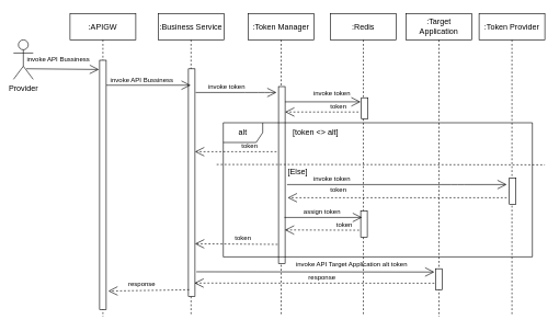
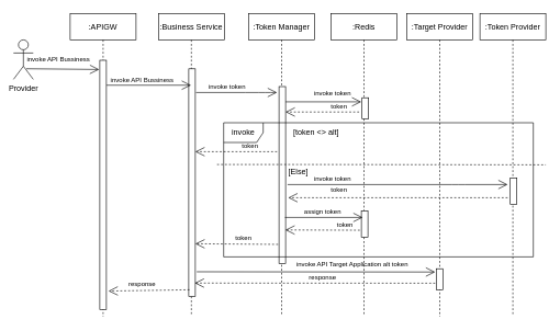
  <mxCell id="0" />
  <mxCell id="1" parent="0" />
  <mxCell id="2" value=":Token Manager" style="shape=umlLifeline;perimeter=lifelinePerimeter;whiteSpace=wrap;html=1;container=1;collapsible=0;recursiveResize=0;outlineConnect=0;" parent="1" vertex="1"><mxGeometry x="377" y="20" width="100" height="460" as="geometry" /></mxCell>
  <mxCell id="3" value="" style="html=1;points=[];perimeter=orthogonalPerimeter;" parent="2" vertex="1"><mxGeometry x="46" y="111" width="10" height="269" as="geometry" /></mxCell>
  <mxCell id="4" value=":Token Provider" style="shape=umlLifeline;perimeter=lifelinePerimeter;whiteSpace=wrap;html=1;container=1;collapsible=0;recursiveResize=0;outlineConnect=0;" parent="1" vertex="1"><mxGeometry x="728" y="20" width="100" height="460" as="geometry" /></mxCell>
  <mxCell id="5" value=":Business Service" style="shape=umlLifeline;perimeter=lifelinePerimeter;whiteSpace=wrap;html=1;container=1;collapsible=0;recursiveResize=0;outlineConnect=0;" parent="1" vertex="1"><mxGeometry x="240" y="20" width="100" height="460" as="geometry" /></mxCell>
  <mxCell id="6" value="" style="html=1;points=[];perimeter=orthogonalPerimeter;" parent="5" vertex="1"><mxGeometry x="46" y="84" width="10" height="346" as="geometry" /></mxCell>
  <mxCell id="7" value="Provider" style="shape=umlActor;verticalLabelPosition=bottom;verticalAlign=top;html=1;" parent="1" vertex="1"><mxGeometry y="60" width="30" height="60" as="geometry" x="20" /></mxCell>
  <mxCell id="8" value="" style="endArrow=open;endFill=1;endSize=12;html=1;exitX=0.059;exitY=1.244;exitDx=0;exitDy=0;exitPerimeter=0;" parent="1" source="9" edge="1"><mxGeometry width="160" relative="1" as="geometry"><mxPoint x="71" y="105" as="sourcePoint" /><mxPoint x="150" y="105" as="targetPoint" /></mxGeometry></mxCell>
  <mxCell id="9" value="&lt;font style=&quot;font-size: 10px&quot;&gt;invoke API Bussiness&lt;/font&gt;" style="text;html=1;align=center;verticalAlign=middle;resizable=0;points=[];autosize=1;" parent="1" vertex="1"><mxGeometry x="33" y="79" width="110" height="20" as="geometry" /></mxCell>
  <mxCell id="10" value="" style="endArrow=open;endFill=1;endSize=12;html=1;" parent="1" edge="1"><mxGeometry width="160" relative="1" as="geometry"><mxPoint x="297" y="140" as="sourcePoint" /><mxPoint x="420" y="140" as="targetPoint" /><Array as="points"><mxPoint x="382" y="140" /><mxPoint x="412" y="140" /></Array></mxGeometry></mxCell>
  <mxCell id="11" value="&lt;font style=&quot;font-size: 10px&quot;&gt;invoke token&lt;/font&gt;" style="text;html=1;align=center;verticalAlign=middle;resizable=0;points=[];autosize=1;" parent="1" vertex="1"><mxGeometry x="309" y="120" width="70" height="20" as="geometry" /></mxCell>
  <mxCell id="12" value=":Redis" style="shape=umlLifeline;perimeter=lifelinePerimeter;whiteSpace=wrap;html=1;container=1;collapsible=0;recursiveResize=0;outlineConnect=0;" parent="1" vertex="1"><mxGeometry x="502" y="20" width="100" height="460" as="geometry" /></mxCell>
  <mxCell id="13" value="" style="html=1;points=[];perimeter=orthogonalPerimeter;" parent="12" vertex="1"><mxGeometry x="47" y="128" width="10" height="32" as="geometry" /></mxCell>
  <mxCell id="14" value="" style="html=1;points=[];perimeter=orthogonalPerimeter;" parent="12" vertex="1"><mxGeometry x="46" y="300" width="10" height="40" as="geometry" /></mxCell>
  <mxCell id="15" value="&lt;font style=&quot;font-size: 10px&quot;&gt;invoke token&lt;/font&gt;" style="text;html=1;align=center;verticalAlign=middle;resizable=0;points=[];autosize=1;" parent="1" vertex="1"><mxGeometry x="469" y="131" width="70" height="20" as="geometry" /></mxCell>
  <mxCell id="16" value="" style="endArrow=open;endFill=1;endSize=12;html=1;entryX=-0.119;entryY=0.193;entryDx=0;entryDy=0;entryPerimeter=0;" parent="1" source="3" target="13" edge="1"><mxGeometry width="160" relative="1" as="geometry"><mxPoint x="459" y="153" as="sourcePoint" /><mxPoint x="560" y="151" as="targetPoint" /></mxGeometry></mxCell>
  <mxCell id="17" value="" style="endArrow=open;endFill=1;endSize=12;html=1;dashed=1;exitX=-0.436;exitY=0.677;exitDx=0;exitDy=0;exitPerimeter=0;" parent="1" source="13" target="3" edge="1"><mxGeometry width="160" relative="1" as="geometry"><mxPoint x="599" y="170" as="sourcePoint" /><mxPoint x="449" y="170" as="targetPoint" /></mxGeometry></mxCell>
- <mxCell id="18" value="alt" style="shape=umlFrame;whiteSpace=wrap;html=1;" parent="1" vertex="1"><mxGeometry x="339" y="186" width="470" height="204" as="geometry" /></mxCell>
+ <mxCell id="18" value="invoke" style="shape=umlFrame;whiteSpace=wrap;html=1;" parent="1" vertex="1"><mxGeometry x="339" y="186" width="470" height="204" as="geometry" /></mxCell>
  <mxCell id="19" value="[token &amp;lt;&amp;gt; alt]" style="text;html=1;resizable=0;autosize=1;align=center;verticalAlign=middle;points=[];fillColor=none;strokeColor=none;rounded=0;" parent="1" vertex="1"><mxGeometry x="434" y="190" width="90" height="20" as="geometry" /></mxCell>
  <mxCell id="20" value="&lt;font style=&quot;font-size: 10px&quot;&gt;token&lt;/font&gt;" style="text;html=1;align=center;verticalAlign=middle;resizable=0;points=[];autosize=1;" parent="1" vertex="1"><mxGeometry x="494" y="151" width="40" height="20" as="geometry" /></mxCell>
  <mxCell id="21" value="" style="endArrow=open;endFill=1;endSize=12;html=1;dashed=1;" parent="1" edge="1"><mxGeometry width="160" relative="1" as="geometry"><mxPoint x="420" y="230" as="sourcePoint" /><mxPoint x="296" y="230" as="targetPoint" /></mxGeometry></mxCell>
  <mxCell id="22" value="&lt;font style=&quot;font-size: 10px&quot;&gt;token&lt;/font&gt;" style="text;html=1;align=center;verticalAlign=middle;resizable=0;points=[];autosize=1;" parent="1" vertex="1"><mxGeometry x="359" y="210" width="40" height="20" as="geometry" /></mxCell>
  <mxCell id="23" value="" style="endArrow=none;endFill=0;endSize=12;html=1;dashed=1;" parent="1" edge="1"><mxGeometry width="160" relative="1" as="geometry"><mxPoint x="329" y="249.5" as="sourcePoint" /><mxPoint x="828" y="250" as="targetPoint" /><Array as="points"><mxPoint x="459" y="249.5" /></Array></mxGeometry></mxCell>
  <mxCell id="24" value="[Else]" style="text;html=1;resizable=0;autosize=1;align=center;verticalAlign=middle;points=[];fillColor=none;strokeColor=none;rounded=0;" parent="1" vertex="1"><mxGeometry x="427" y="250" width="50" height="20" as="geometry" /></mxCell>
  <mxCell id="25" value="" style="html=1;points=[];perimeter=orthogonalPerimeter;" parent="1" vertex="1"><mxGeometry x="774" y="270" width="10" height="40" as="geometry" /></mxCell>
  <mxCell id="26" value="" style="endArrow=open;endFill=1;endSize=12;html=1;entryX=-0.394;entryY=0.249;entryDx=0;entryDy=0;entryPerimeter=0;" parent="1" target="25" edge="1"><mxGeometry width="160" relative="1" as="geometry"><mxPoint x="436" y="280" as="sourcePoint" /><mxPoint x="764.5" y="280" as="targetPoint" /><Array as="points"><mxPoint x="695" y="280" /></Array></mxGeometry></mxCell>
  <mxCell id="27" value="&lt;font style=&quot;font-size: 10px&quot;&gt;invoke token&lt;/font&gt;" style="text;html=1;align=center;verticalAlign=middle;resizable=0;points=[];autosize=1;" parent="1" vertex="1"><mxGeometry x="469" y="260" width="70" height="20" as="geometry" /></mxCell>
  <mxCell id="28" value="" style="endArrow=open;endFill=1;endSize=12;html=1;dashed=1;" parent="1" edge="1"><mxGeometry width="160" relative="1" as="geometry"><mxPoint x="770" y="300" as="sourcePoint" /><mxPoint x="437" y="300" as="targetPoint" /></mxGeometry></mxCell>
  <mxCell id="29" value="&lt;font style=&quot;font-size: 10px&quot;&gt;token&lt;/font&gt;" style="text;html=1;align=center;verticalAlign=middle;resizable=0;points=[];autosize=1;" parent="1" vertex="1"><mxGeometry x="494" y="278" width="40" height="20" as="geometry" /></mxCell>
  <mxCell id="30" value="" style="endArrow=open;endFill=1;endSize=12;html=1;entryX=1.175;entryY=0;entryDx=0;entryDy=0;entryPerimeter=0;" parent="1" target="33" edge="1"><mxGeometry width="160" relative="1" as="geometry"><mxPoint x="432" y="330" as="sourcePoint" /><mxPoint x="558" y="330" as="targetPoint" /></mxGeometry></mxCell>
  <mxCell id="31" value="" style="endArrow=open;endFill=1;endSize=12;html=1;dashed=1;exitX=1.067;exitY=0.97;exitDx=0;exitDy=0;exitPerimeter=0;" parent="1" source="33" edge="1"><mxGeometry width="160" relative="1" as="geometry"><mxPoint x="558" y="349" as="sourcePoint" /><mxPoint x="432.68" y="349" as="targetPoint" /></mxGeometry></mxCell>
  <mxCell id="32" value="" style="endArrow=open;endFill=1;endSize=12;html=1;dashed=1;exitX=-0.141;exitY=0.892;exitDx=0;exitDy=0;exitPerimeter=0;" parent="1" source="3" edge="1"><mxGeometry width="160" relative="1" as="geometry"><mxPoint x="428" y="370" as="sourcePoint" /><mxPoint x="296" y="370" as="targetPoint" /><Array as="points" /></mxGeometry></mxCell>
  <mxCell id="33" value="&lt;font style=&quot;font-size: 10px&quot;&gt;token&lt;/font&gt;" style="text;html=1;align=center;verticalAlign=middle;resizable=0;points=[];autosize=1;" parent="1" vertex="1"><mxGeometry x="503" y="330" width="40" height="20" as="geometry" /></mxCell>
  <mxCell id="34" value="&lt;font style=&quot;font-size: 10px&quot;&gt;token&lt;/font&gt;" style="text;html=1;align=center;verticalAlign=middle;resizable=0;points=[];autosize=1;" parent="1" vertex="1"><mxGeometry x="349" y="350" width="40" height="20" as="geometry" /></mxCell>
  <mxCell id="35" value="&lt;font style=&quot;font-size: 10px&quot;&gt;assign token&lt;/font&gt;" style="text;html=1;align=center;verticalAlign=middle;resizable=0;points=[];autosize=1;" parent="1" vertex="1"><mxGeometry x="454" y="310" width="70" height="20" as="geometry" /></mxCell>
  <mxCell id="36" value=":APIGW" style="shape=umlLifeline;perimeter=lifelinePerimeter;whiteSpace=wrap;html=1;container=1;collapsible=0;recursiveResize=0;outlineConnect=0;" parent="1" vertex="1"><mxGeometry x="106" y="20" width="100" height="461" as="geometry" /></mxCell>
  <mxCell id="37" value="" style="html=1;points=[];perimeter=orthogonalPerimeter;" parent="36" vertex="1"><mxGeometry x="45" y="71" width="10" height="379" as="geometry" /></mxCell>
- <mxCell id="38" value=":Target Application" style="shape=umlLifeline;perimeter=lifelinePerimeter;whiteSpace=wrap;html=1;container=1;collapsible=0;recursiveResize=0;outlineConnect=0;" parent="1" vertex="1"><mxGeometry x="617" y="20" width="100" height="461" as="geometry" /></mxCell>
+ <mxCell id="38" value=":Target Provider" style="shape=umlLifeline;perimeter=lifelinePerimeter;whiteSpace=wrap;html=1;container=1;collapsible=0;recursiveResize=0;outlineConnect=0;" parent="1" vertex="1"><mxGeometry x="617" y="20" width="100" height="461" as="geometry" /></mxCell>
  <mxCell id="39" value="" style="html=1;points=[];perimeter=orthogonalPerimeter;" parent="38" vertex="1"><mxGeometry x="45" y="388" width="10" height="32" as="geometry" /></mxCell>
  <mxCell id="40" value="&lt;font style=&quot;font-size: 10px&quot;&gt;invoke API Bussiness&lt;/font&gt;" style="text;html=1;align=center;verticalAlign=middle;resizable=0;points=[];autosize=1;" parent="1" vertex="1"><mxGeometry x="160" y="110" width="110" height="20" as="geometry" /></mxCell>
  <mxCell id="41" value="" style="endArrow=open;endFill=1;endSize=12;html=1;exitX=1.026;exitY=0.1;exitDx=0;exitDy=0;exitPerimeter=0;" parent="1" source="37" target="5" edge="1"><mxGeometry width="160" relative="1" as="geometry"><mxPoint x="191" y="125" as="sourcePoint" /><mxPoint x="270" y="125" as="targetPoint" /></mxGeometry></mxCell>
  <mxCell id="42" value="" style="endArrow=open;endFill=1;endSize=12;html=1;exitX=1.211;exitY=0.892;exitDx=0;exitDy=0;exitPerimeter=0;" parent="1" source="6" edge="1"><mxGeometry width="160" relative="1" as="geometry"><mxPoint x="310" y="417" as="sourcePoint" /><mxPoint x="660" y="413" as="targetPoint" /></mxGeometry></mxCell>
  <mxCell id="43" value="&lt;font style=&quot;font-size: 10px&quot;&gt;invoke API Target Application alt token&lt;/font&gt;" style="text;html=1;align=center;verticalAlign=middle;resizable=0;points=[];autosize=1;" parent="1" vertex="1"><mxGeometry x="439" y="390" width="190" height="20" as="geometry" /></mxCell>
  <mxCell id="44" value="" style="endArrow=open;endFill=1;endSize=12;html=1;entryX=0.909;entryY=0.93;entryDx=0;entryDy=0;entryPerimeter=0;dashed=1;" parent="1" edge="1"><mxGeometry width="160" relative="1" as="geometry"><mxPoint x="660" y="430" as="sourcePoint" /><mxPoint x="295.09" y="429.78" as="targetPoint" /></mxGeometry></mxCell>
  <mxCell id="45" value="&lt;font style=&quot;font-size: 10px&quot;&gt;response&lt;/font&gt;" style="text;html=1;align=center;verticalAlign=middle;resizable=0;points=[];autosize=1;" parent="1" vertex="1"><mxGeometry x="459" y="410" width="60" height="20" as="geometry" /></mxCell>
  <mxCell id="46" value="" style="endArrow=open;endFill=1;endSize=12;html=1;dashed=1;entryX=1.328;entryY=0.926;entryDx=0;entryDy=0;entryPerimeter=0;exitX=0.104;exitY=0.971;exitDx=0;exitDy=0;exitPerimeter=0;" parent="1" source="6" target="37" edge="1"><mxGeometry width="160" relative="1" as="geometry"><mxPoint x="280" y="442" as="sourcePoint" /><mxPoint x="390" y="531" as="targetPoint" /></mxGeometry></mxCell>
  <mxCell id="47" value="&lt;font style=&quot;font-size: 10px&quot;&gt;response&lt;/font&gt;" style="text;html=1;align=center;verticalAlign=middle;resizable=0;points=[];autosize=1;" parent="1" vertex="1"><mxGeometry x="185" y="421" width="60" height="20" as="geometry" /></mxCell>
